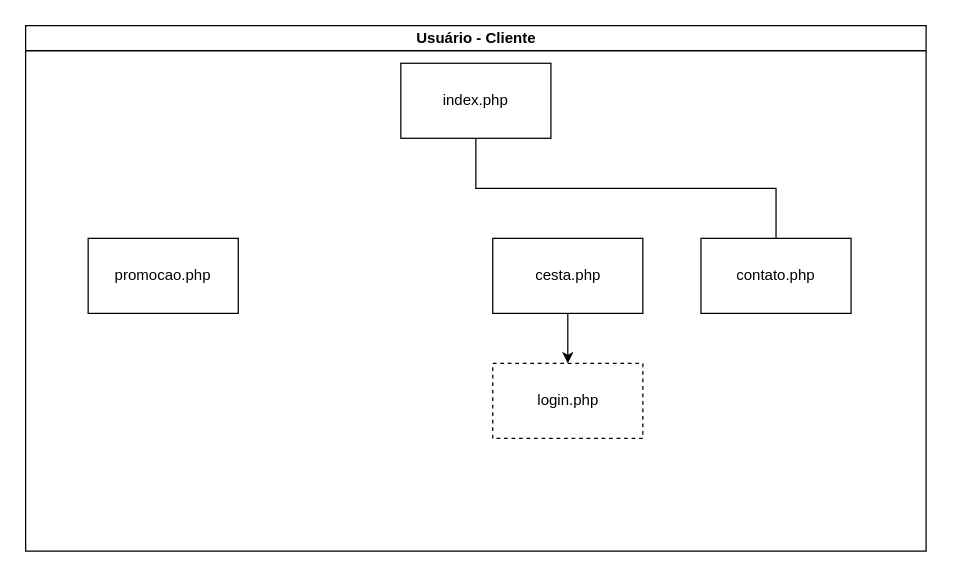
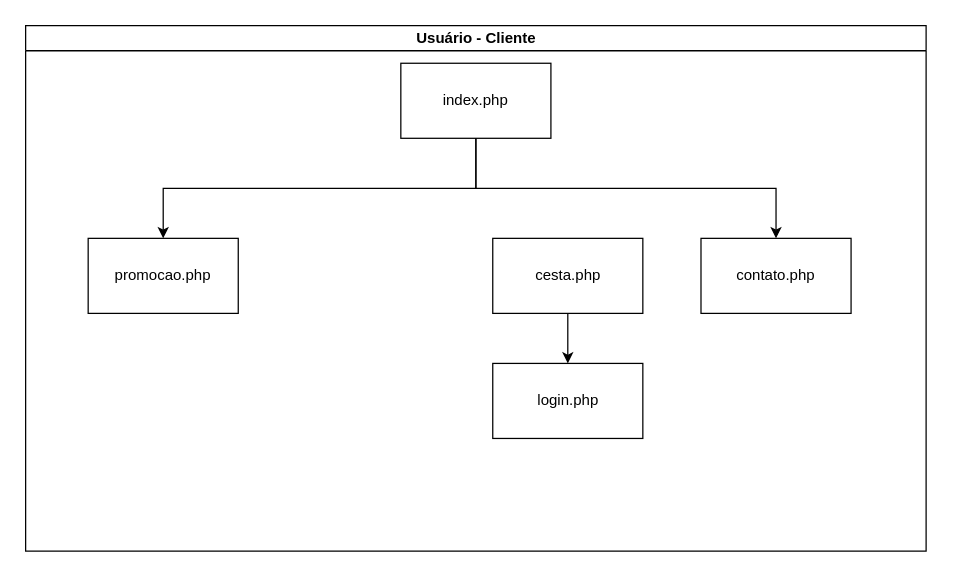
  <mxCell id="0" />
  <mxCell id="1" parent="0" />
  <mxCell id="2" value="Usuário - Cliente" style="swimlane;html=1;startSize=20;horizontal=1;containerType=tree;glass=0;" parent="1" vertex="1"><mxGeometry x="20" y="20" width="720" height="420" as="geometry" /></mxCell>
  <mxCell id="3" value="index.php" style="rounded=0;whiteSpace=wrap;html=1;" vertex="1" parent="2"><mxGeometry x="300" y="30" width="120" height="60" as="geometry" /></mxCell>
+ <mxCell id="4" value="" style="edgeStyle=orthogonalEdgeStyle;rounded=0;orthogonalLoop=1;jettySize=auto;html=1;exitX=0.5;exitY=1;exitDx=0;exitDy=0;" edge="1" source="3" target="5" parent="2"><mxGeometry relative="1" as="geometry" /></mxCell>
  <mxCell id="5" value="promocao.php" style="rounded=0;whiteSpace=wrap;html=1;" vertex="1" parent="2"><mxGeometry x="50" y="170" width="120" height="60" as="geometry" /></mxCell>
  <mxCell id="6" value="cesta.php" style="rounded=0;whiteSpace=wrap;html=1;" vertex="1" parent="2"><mxGeometry x="373.5" y="170" width="120" height="60" as="geometry" /></mxCell>
- <mxCell id="7" value="" style="edgeStyle=orthogonalEdgeStyle;rounded=0;orthogonalLoop=1;jettySize=auto;html=1;exitX=0.5;exitY=1;exitDx=0;exitDy=0;endArrow=none;" edge="1" source="3" target="8" parent="2"><mxGeometry relative="1" as="geometry" /></mxCell>
+ <mxCell id="7" value="" style="edgeStyle=orthogonalEdgeStyle;rounded=0;orthogonalLoop=1;jettySize=auto;html=1;exitX=0.5;exitY=1;exitDx=0;exitDy=0;" edge="1" source="3" target="8" parent="2"><mxGeometry relative="1" as="geometry" /></mxCell>
  <mxCell id="8" value="contato.php" style="rounded=0;whiteSpace=wrap;html=1;" vertex="1" parent="2"><mxGeometry x="540" y="170" width="120" height="60" as="geometry" /></mxCell>
  <mxCell id="9" value="" style="edgeStyle=orthogonalEdgeStyle;rounded=0;orthogonalLoop=1;jettySize=auto;html=1;" edge="1" target="10" source="6" parent="2"><mxGeometry relative="1" as="geometry"><mxPoint x="400" y="170" as="sourcePoint" /></mxGeometry></mxCell>
- <mxCell id="10" value="login.php" style="rounded=0;whiteSpace=wrap;html=1;dashed=1;" vertex="1" parent="2"><mxGeometry x="373.5" y="270" width="120" height="60" as="geometry" /></mxCell>
+ <mxCell id="10" value="login.php" style="rounded=0;whiteSpace=wrap;html=1;" vertex="1" parent="2"><mxGeometry x="373.5" y="270" width="120" height="60" as="geometry" /></mxCell>
